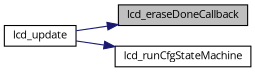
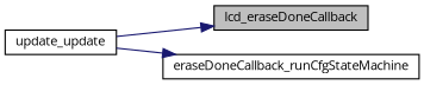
  digraph {
    fontname="Open Sans"
    rankdir=RL
    node [color=black fillcolor=white fontname="Open Sans" fontsize=10 shape=record style=filled]
    edge [color=midnightblue dir=back fontname="Open Sans" fontsize=10 labelfontname=Helvetica labelfontsize=10 style=solid]
    n1 [fillcolor=grey75 fontcolor=black height=0.2 label=lcd_eraseDoneCallback width=0.4]
-   n2 [height=0.2 label=lcd_update width=0.4]
-   n3 [height=0.2 label=lcd_runCfgStateMachine width=0.4]
+   n2 [height=0.2 label=update_update width=0.4]
+   n3 [height=0.2 label=eraseDoneCallback_runCfgStateMachine width=0.4]
    n1 -> n2
    n3 -> n2
  }
